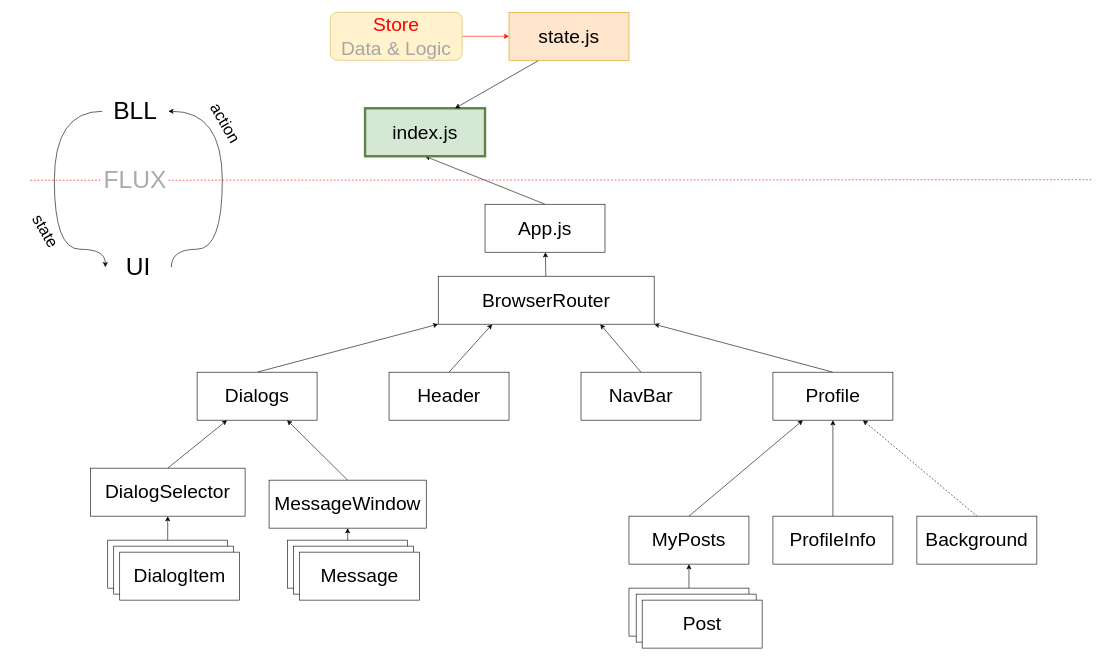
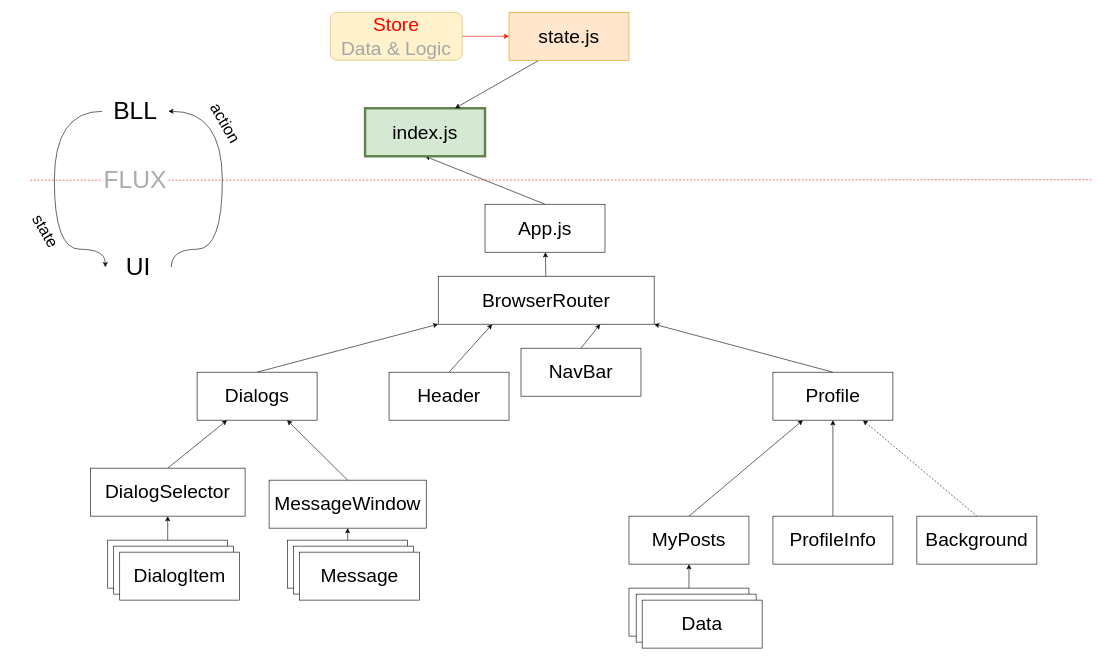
  <mxCell id="0" />
  <mxCell id="1" parent="0" />
  <mxCell id="2" style="edgeStyle=none;rounded=0;orthogonalLoop=1;jettySize=auto;html=1;exitX=0.5;exitY=1;exitDx=0;exitDy=0;entryX=0.5;entryY=0;entryDx=0;entryDy=0;fontSize=32;startArrow=classic;startFill=1;endArrow=none;endFill=0;" parent="1" source="3" target="10" edge="1"><mxGeometry relative="1" as="geometry"><mxPoint x="1068" y="260" as="sourcePoint" /></mxGeometry></mxCell>
  <mxCell id="3" value="index.js" style="rounded=0;whiteSpace=wrap;html=1;fontSize=32;fillColor=#d5e8d4;strokeColor=#5E824A;strokeWidth=4;" parent="1" vertex="1"><mxGeometry x="608" y="180" width="200" height="80" as="geometry" /></mxCell>
  <mxCell id="4" style="edgeStyle=none;rounded=0;orthogonalLoop=1;jettySize=auto;html=1;exitX=0.25;exitY=1;exitDx=0;exitDy=0;entryX=0.5;entryY=0;entryDx=0;entryDy=0;fontSize=32;endArrow=none;endFill=0;startArrow=classic;startFill=1;" parent="1" source="8" target="19" edge="1"><mxGeometry relative="1" as="geometry" /></mxCell>
  <mxCell id="5" style="edgeStyle=none;rounded=0;orthogonalLoop=1;jettySize=auto;html=1;exitX=0.75;exitY=1;exitDx=0;exitDy=0;entryX=0.5;entryY=0;entryDx=0;entryDy=0;fontSize=32;endArrow=none;endFill=0;startArrow=classic;startFill=1;" parent="1" source="8" target="11" edge="1"><mxGeometry relative="1" as="geometry" /></mxCell>
  <mxCell id="6" style="edgeStyle=none;rounded=0;orthogonalLoop=1;jettySize=auto;html=1;exitX=0;exitY=1;exitDx=0;exitDy=0;entryX=0.5;entryY=0;entryDx=0;entryDy=0;fontSize=32;endArrow=none;endFill=0;startArrow=classic;startFill=1;" parent="1" source="8" target="18" edge="1"><mxGeometry relative="1" as="geometry" /></mxCell>
  <mxCell id="7" style="edgeStyle=none;rounded=0;orthogonalLoop=1;jettySize=auto;html=1;exitX=1;exitY=1;exitDx=0;exitDy=0;entryX=0.5;entryY=0;entryDx=0;entryDy=0;fontSize=32;endArrow=none;endFill=0;startArrow=classic;startFill=1;" parent="1" source="8" target="15" edge="1"><mxGeometry relative="1" as="geometry" /></mxCell>
  <mxCell id="8" value="BrowserRouter" style="rounded=0;whiteSpace=wrap;html=1;fontSize=32;" parent="1" vertex="1"><mxGeometry x="730" y="460" width="360" height="80" as="geometry" /></mxCell>
  <mxCell id="9" value="" style="edgeStyle=none;rounded=0;orthogonalLoop=1;jettySize=auto;html=1;fontSize=32;startArrow=classic;startFill=1;endArrow=none;endFill=0;" parent="1" source="10" target="8" edge="1"><mxGeometry relative="1" as="geometry" /></mxCell>
  <mxCell id="10" value="App.js" style="rounded=0;whiteSpace=wrap;html=1;fontSize=32;" parent="1" vertex="1"><mxGeometry x="808" y="340" width="200" height="80" as="geometry" /></mxCell>
- <mxCell id="11" value="NavBar" style="rounded=0;whiteSpace=wrap;html=1;fontSize=32;" parent="1" vertex="1"><mxGeometry x="968" y="620" width="200" height="80" as="geometry" /></mxCell>
+ <mxCell id="11" value="NavBar" style="rounded=0;whiteSpace=wrap;html=1;fontSize=32;" parent="1" vertex="1"><mxGeometry x="868" y="580" width="200" height="80" as="geometry" /></mxCell>
  <mxCell id="12" style="edgeStyle=none;rounded=0;orthogonalLoop=1;jettySize=auto;html=1;exitX=0.25;exitY=1;exitDx=0;exitDy=0;entryX=0.5;entryY=0;entryDx=0;entryDy=0;fontSize=32;endArrow=none;endFill=0;startArrow=classic;startFill=1;" parent="1" source="15" target="27" edge="1"><mxGeometry relative="1" as="geometry" /></mxCell>
  <mxCell id="13" style="edgeStyle=none;rounded=0;orthogonalLoop=1;jettySize=auto;html=1;exitX=0.5;exitY=1;exitDx=0;exitDy=0;entryX=0.5;entryY=0;entryDx=0;entryDy=0;fontSize=32;endArrow=none;endFill=0;startArrow=classic;startFill=1;" parent="1" source="15" target="25" edge="1"><mxGeometry relative="1" as="geometry" /></mxCell>
  <mxCell id="14" style="edgeStyle=none;rounded=0;orthogonalLoop=1;jettySize=auto;html=1;exitX=0.75;exitY=1;exitDx=0;exitDy=0;entryX=0.5;entryY=0;entryDx=0;entryDy=0;fontSize=32;endArrow=none;endFill=0;startArrow=classic;startFill=1;dashed=1;" parent="1" source="15" target="24" edge="1"><mxGeometry relative="1" as="geometry" /></mxCell>
  <mxCell id="15" value="Profile" style="rounded=0;whiteSpace=wrap;html=1;fontSize=32;" parent="1" vertex="1"><mxGeometry x="1288" y="620" width="200" height="80" as="geometry" /></mxCell>
  <mxCell id="16" style="edgeStyle=none;rounded=0;orthogonalLoop=1;jettySize=auto;html=1;exitX=0.25;exitY=1;exitDx=0;exitDy=0;entryX=0.5;entryY=0;entryDx=0;entryDy=0;fontSize=32;endArrow=none;endFill=0;startArrow=classic;startFill=1;" parent="1" source="18" target="21" edge="1"><mxGeometry relative="1" as="geometry" /></mxCell>
  <mxCell id="17" style="edgeStyle=none;rounded=0;orthogonalLoop=1;jettySize=auto;html=1;exitX=0.75;exitY=1;exitDx=0;exitDy=0;entryX=0.5;entryY=0;entryDx=0;entryDy=0;fontSize=32;endArrow=none;endFill=0;startArrow=classic;startFill=1;" parent="1" source="18" target="23" edge="1"><mxGeometry relative="1" as="geometry" /></mxCell>
  <mxCell id="18" value="Dialogs" style="rounded=0;whiteSpace=wrap;html=1;fontSize=32;" parent="1" vertex="1"><mxGeometry x="328" y="620" width="200" height="80" as="geometry" /></mxCell>
  <mxCell id="19" value="Header" style="rounded=0;whiteSpace=wrap;html=1;fontSize=32;" parent="1" vertex="1"><mxGeometry x="648" y="620" width="200" height="80" as="geometry" /></mxCell>
  <mxCell id="20" style="edgeStyle=none;rounded=0;orthogonalLoop=1;jettySize=auto;html=1;exitX=0.5;exitY=1;exitDx=0;exitDy=0;entryX=0.5;entryY=0;entryDx=0;entryDy=0;endArrow=none;endFill=0;startArrow=classic;startFill=1;" parent="1" source="21" target="31" edge="1"><mxGeometry relative="1" as="geometry" /></mxCell>
  <mxCell id="21" value="DialogSelector" style="rounded=0;whiteSpace=wrap;html=1;fontSize=32;" parent="1" vertex="1"><mxGeometry x="150" y="780" width="258" height="80" as="geometry" /></mxCell>
  <mxCell id="22" style="edgeStyle=none;rounded=0;orthogonalLoop=1;jettySize=auto;html=1;exitX=0.5;exitY=1;exitDx=0;exitDy=0;entryX=0.5;entryY=0;entryDx=0;entryDy=0;strokeColor=#000000;endArrow=none;endFill=0;startArrow=classic;startFill=1;" parent="1" source="23" target="32" edge="1"><mxGeometry relative="1" as="geometry" /></mxCell>
  <mxCell id="23" value="MessageWindow" style="rounded=0;whiteSpace=wrap;html=1;fontSize=32;" parent="1" vertex="1"><mxGeometry x="448" y="800" width="262" height="80" as="geometry" /></mxCell>
  <mxCell id="24" value="Background" style="rounded=0;whiteSpace=wrap;html=1;fontSize=32;" parent="1" vertex="1"><mxGeometry x="1528" y="860" width="200" height="80" as="geometry" /></mxCell>
  <mxCell id="25" value="ProfileInfo" style="rounded=0;whiteSpace=wrap;html=1;fontSize=32;" parent="1" vertex="1"><mxGeometry x="1288" y="860" width="200" height="80" as="geometry" /></mxCell>
  <mxCell id="26" style="edgeStyle=none;rounded=0;orthogonalLoop=1;jettySize=auto;html=1;exitX=0.5;exitY=1;exitDx=0;exitDy=0;entryX=0.5;entryY=0;entryDx=0;entryDy=0;fontSize=32;endArrow=none;endFill=0;startArrow=classic;startFill=1;" parent="1" source="27" target="28" edge="1"><mxGeometry relative="1" as="geometry" /></mxCell>
  <mxCell id="27" value="MyPosts" style="rounded=0;whiteSpace=wrap;html=1;fontSize=32;" parent="1" vertex="1"><mxGeometry x="1048" y="860" width="200" height="80" as="geometry" /></mxCell>
  <mxCell id="28" value="MyPosts" style="rounded=0;whiteSpace=wrap;html=1;fontSize=32;" parent="1" vertex="1"><mxGeometry x="1048" y="980" width="200" height="80" as="geometry" /></mxCell>
  <mxCell id="29" value="MyPosts" style="rounded=0;whiteSpace=wrap;html=1;fontSize=32;" parent="1" vertex="1"><mxGeometry x="1060" y="990" width="200" height="80" as="geometry" /></mxCell>
- <mxCell id="30" value="Post" style="rounded=0;whiteSpace=wrap;html=1;fontSize=32;" parent="1" vertex="1"><mxGeometry x="1070" y="1000" width="200" height="80" as="geometry" /></mxCell>
+ <mxCell id="30" value="Data" style="rounded=0;whiteSpace=wrap;html=1;fontSize=32;" parent="1" vertex="1"><mxGeometry x="1070" y="1000" width="200" height="80" as="geometry" /></mxCell>
  <mxCell id="31" value="DialogItem" style="rounded=0;whiteSpace=wrap;html=1;fontSize=32;" parent="1" vertex="1"><mxGeometry x="179" y="900" width="200" height="80" as="geometry" /></mxCell>
  <mxCell id="32" value="Message" style="rounded=0;whiteSpace=wrap;html=1;fontSize=32;" parent="1" vertex="1"><mxGeometry x="479" y="900" width="200" height="80" as="geometry" /></mxCell>
  <mxCell id="33" value="" style="edgeStyle=orthogonalEdgeStyle;rounded=0;orthogonalLoop=1;jettySize=auto;html=1;fontSize=32;fontColor=#FF0000;fillColor=#f8cecc;strokeColor=#FF0800;" parent="1" source="34" edge="1"><mxGeometry relative="1" as="geometry"><mxPoint x="848" y="60" as="targetPoint" /></mxGeometry></mxCell>
  <mxCell id="34" value="Store&lt;br&gt;&lt;font color=&quot;#a6a6a6&quot;&gt;Data &amp;amp; Logic&lt;/font&gt;" style="rounded=1;whiteSpace=wrap;html=1;fontSize=32;fillColor=#fff2cc;strokeColor=#d6b656;fontColor=#FF0000;" parent="1" vertex="1"><mxGeometry x="550" y="20" width="220" height="80" as="geometry" /></mxCell>
  <mxCell id="35" style="rounded=0;orthogonalLoop=1;jettySize=auto;html=1;exitX=0.25;exitY=1;exitDx=0;exitDy=0;entryX=0.75;entryY=0;entryDx=0;entryDy=0;" parent="1" source="36" target="3" edge="1"><mxGeometry relative="1" as="geometry" /></mxCell>
  <mxCell id="36" value="state.js" style="rounded=0;whiteSpace=wrap;html=1;fontSize=32;fillColor=#ffe6cc;strokeColor=#d79b00;" parent="1" vertex="1"><mxGeometry x="848" y="20" width="200" height="80" as="geometry" /></mxCell>
  <mxCell id="37" value="DialogItem" style="rounded=0;whiteSpace=wrap;html=1;fontSize=32;" parent="1" vertex="1"><mxGeometry x="189" y="910" width="200" height="80" as="geometry" /></mxCell>
  <mxCell id="38" value="DialogItem" style="rounded=0;whiteSpace=wrap;html=1;fontSize=32;" parent="1" vertex="1"><mxGeometry x="199" y="920" width="200" height="80" as="geometry" /></mxCell>
  <mxCell id="39" value="Message" style="rounded=0;whiteSpace=wrap;html=1;fontSize=32;" parent="1" vertex="1"><mxGeometry x="489" y="910" width="200" height="80" as="geometry" /></mxCell>
  <mxCell id="40" value="Message" style="rounded=0;whiteSpace=wrap;html=1;fontSize=32;" parent="1" vertex="1"><mxGeometry x="499" y="920" width="200" height="80" as="geometry" /></mxCell>
  <mxCell id="41" value="" style="endArrow=none;dashed=1;html=1;strokeColor=#FF0800;" parent="1" source="46" edge="1"><mxGeometry width="50" height="50" relative="1" as="geometry"><mxPoint x="50" y="300" as="sourcePoint" /><mxPoint x="1820" y="299" as="targetPoint" /></mxGeometry></mxCell>
  <mxCell id="42" style="edgeStyle=orthogonalEdgeStyle;curved=1;rounded=0;orthogonalLoop=1;jettySize=auto;html=1;exitX=0;exitY=0.5;exitDx=0;exitDy=0;entryX=0;entryY=0.5;entryDx=0;entryDy=0;" parent="1" source="43" target="45" edge="1"><mxGeometry relative="1" as="geometry"><Array as="points"><mxPoint x="90" y="185" /><mxPoint x="90" y="415" /></Array></mxGeometry></mxCell>
  <mxCell id="43" value="&lt;span style=&quot;font-size: 41px&quot;&gt;BLL&lt;/span&gt;" style="text;html=1;strokeColor=none;fillColor=none;align=center;verticalAlign=middle;whiteSpace=wrap;rounded=0;" parent="1" vertex="1"><mxGeometry x="170" y="160" width="110" height="50" as="geometry" /></mxCell>
  <mxCell id="44" style="edgeStyle=orthogonalEdgeStyle;rounded=0;orthogonalLoop=1;jettySize=auto;html=1;exitX=1;exitY=0.5;exitDx=0;exitDy=0;entryX=1;entryY=0.5;entryDx=0;entryDy=0;curved=1;" parent="1" source="45" target="43" edge="1"><mxGeometry relative="1" as="geometry"><Array as="points"><mxPoint x="370" y="415" /><mxPoint x="370" y="185" /></Array></mxGeometry></mxCell>
  <mxCell id="45" value="&lt;span style=&quot;font-size: 41px&quot;&gt;UI&lt;/span&gt;" style="text;html=1;strokeColor=none;fillColor=none;align=center;verticalAlign=middle;whiteSpace=wrap;rounded=0;" parent="1" vertex="1"><mxGeometry x="175" y="420" width="110" height="50" as="geometry" /></mxCell>
  <mxCell id="46" value="&lt;span style=&quot;font-size: 41px&quot;&gt;&lt;font color=&quot;#ababab&quot;&gt;FLUX&lt;/font&gt;&lt;/span&gt;" style="text;html=1;strokeColor=none;fillColor=none;align=center;verticalAlign=middle;whiteSpace=wrap;rounded=0;" parent="1" vertex="1"><mxGeometry x="170" y="270" width="110" height="60" as="geometry" /></mxCell>
  <mxCell id="47" value="" style="endArrow=none;dashed=1;html=1;strokeColor=#FF0800;" parent="1" target="46" edge="1"><mxGeometry width="50" height="50" relative="1" as="geometry"><mxPoint x="50" y="300" as="sourcePoint" /><mxPoint x="1820" y="299" as="targetPoint" /></mxGeometry></mxCell>
  <mxCell id="48" value="&lt;font style=&quot;font-size: 27px&quot;&gt;action&lt;/font&gt;" style="text;html=1;strokeColor=none;fillColor=none;align=center;verticalAlign=middle;whiteSpace=wrap;rounded=0;rotation=60;" parent="1" vertex="1"><mxGeometry x="320" y="180" width="110" height="50" as="geometry" /></mxCell>
  <mxCell id="49" value="&lt;font style=&quot;font-size: 27px&quot;&gt;state&lt;/font&gt;" style="text;html=1;strokeColor=none;fillColor=none;align=center;verticalAlign=middle;whiteSpace=wrap;rounded=0;rotation=60;" parent="1" vertex="1"><mxGeometry x="20" y="360" width="110" height="50" as="geometry" /></mxCell>
